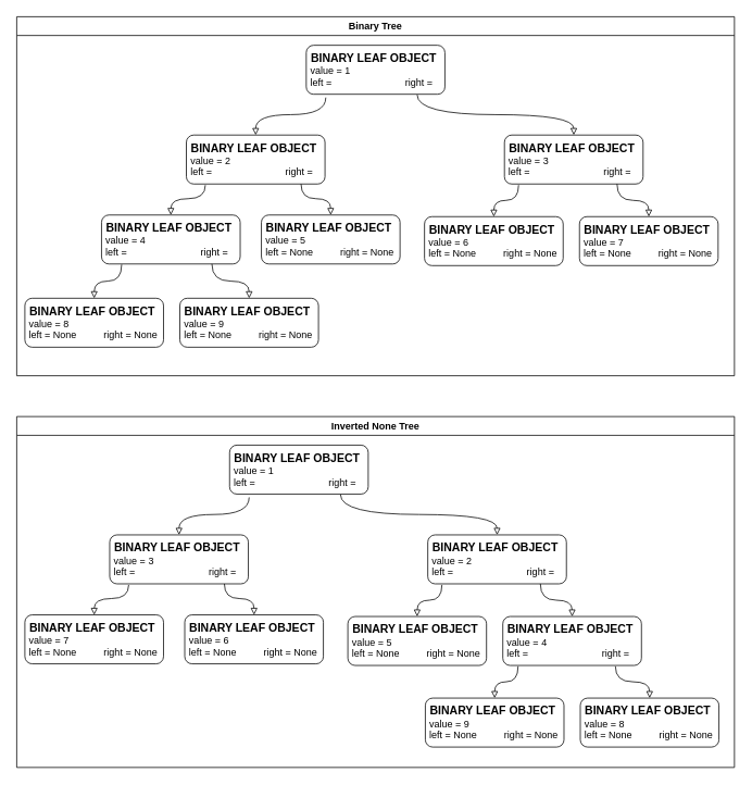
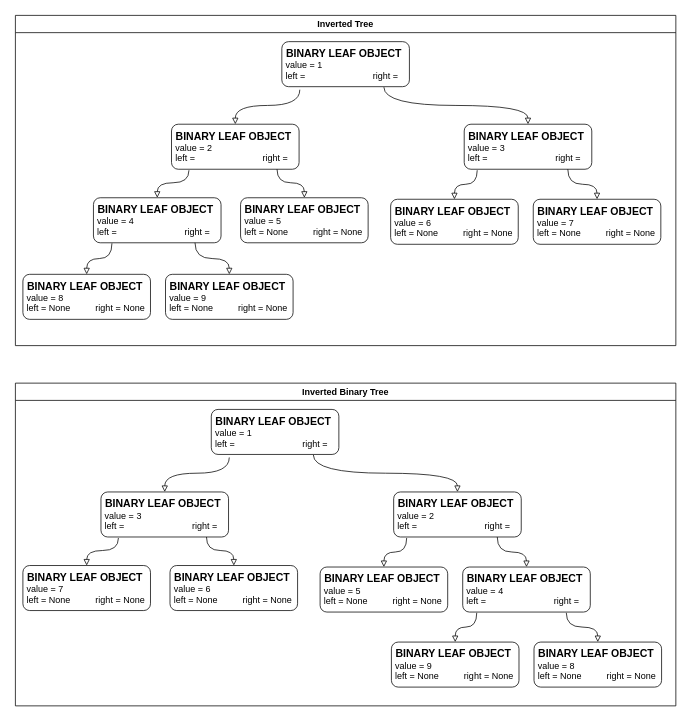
  <mxCell id="0" />
  <mxCell id="1" parent="0" />
- <mxCell id="2" value="Binary Tree" style="swimlane;align=center;" vertex="1" parent="1"><mxGeometry x="20" y="20" width="880" height="440" as="geometry" /></mxCell>
+ <mxCell id="2" value="Inverted Tree" style="swimlane;align=center;" vertex="1" parent="1"><mxGeometry x="20" y="20" width="880" height="440" as="geometry" /></mxCell>
  <mxCell id="3" value="&lt;font size=&quot;1&quot;&gt;&lt;b style=&quot;font-size: 14px&quot;&gt;&amp;nbsp;BINARY LEAF OBJECT&lt;/b&gt;&lt;/font&gt;&lt;br style=&quot;font-size: 20px&quot;&gt;&amp;nbsp;value = 1&lt;br&gt;&lt;div&gt;&lt;span&gt;&amp;nbsp;left =&amp;nbsp; &amp;nbsp; &amp;nbsp; &amp;nbsp; &amp;nbsp; &amp;nbsp; &amp;nbsp; &amp;nbsp; &amp;nbsp; &amp;nbsp; &amp;nbsp; &amp;nbsp; &amp;nbsp; &amp;nbsp;&lt;/span&gt;&lt;span&gt;right =&amp;nbsp;&lt;/span&gt;&lt;/div&gt;" style="rounded=1;whiteSpace=wrap;html=1;align=left;" vertex="1" parent="2"><mxGeometry x="355" y="35" width="170" height="60" as="geometry" /></mxCell>
  <mxCell id="4" style="edgeStyle=orthogonalEdgeStyle;curved=1;sketch=0;orthogonalLoop=1;jettySize=auto;html=1;exitX=0.5;exitY=0;exitDx=0;exitDy=0;entryX=0.141;entryY=1.067;entryDx=0;entryDy=0;entryPerimeter=0;shadow=0;startArrow=block;startFill=0;endArrow=none;endFill=0;strokeColor=#000000;" edge="1" parent="2" source="5" target="3"><mxGeometry relative="1" as="geometry" /></mxCell>
  <mxCell id="5" value="&lt;font size=&quot;1&quot;&gt;&lt;b style=&quot;font-size: 14px&quot;&gt;&amp;nbsp;BINARY LEAF OBJECT&lt;/b&gt;&lt;/font&gt;&lt;br style=&quot;font-size: 20px&quot;&gt;&amp;nbsp;value = 2&lt;br&gt;&lt;div&gt;&lt;span&gt;&amp;nbsp;left =&amp;nbsp; &amp;nbsp; &amp;nbsp; &amp;nbsp; &amp;nbsp; &amp;nbsp; &amp;nbsp; &amp;nbsp; &amp;nbsp; &amp;nbsp; &amp;nbsp; &amp;nbsp; &amp;nbsp; &amp;nbsp;&lt;/span&gt;&lt;span&gt;right =&amp;nbsp;&lt;/span&gt;&lt;/div&gt;" style="rounded=1;whiteSpace=wrap;html=1;align=left;" vertex="1" parent="2"><mxGeometry x="208" y="145" width="170" height="60" as="geometry" /></mxCell>
  <mxCell id="6" style="edgeStyle=orthogonalEdgeStyle;orthogonalLoop=1;jettySize=auto;html=1;exitX=0.5;exitY=0;exitDx=0;exitDy=0;entryX=0.137;entryY=1.022;entryDx=0;entryDy=0;entryPerimeter=0;startArrow=block;startFill=0;endArrow=none;endFill=0;shadow=0;sketch=0;curved=1;" edge="1" parent="2" source="7" target="5"><mxGeometry relative="1" as="geometry" /></mxCell>
  <mxCell id="7" value="&lt;font size=&quot;1&quot;&gt;&lt;b style=&quot;font-size: 14px&quot;&gt;&amp;nbsp;BINARY LEAF OBJECT&lt;/b&gt;&lt;/font&gt;&lt;br style=&quot;font-size: 20px&quot;&gt;&amp;nbsp;value = 4&lt;br&gt;&lt;div&gt;&lt;span&gt;&amp;nbsp;left =&amp;nbsp; &amp;nbsp; &amp;nbsp; &amp;nbsp; &amp;nbsp; &amp;nbsp; &amp;nbsp; &amp;nbsp; &amp;nbsp; &amp;nbsp; &amp;nbsp; &amp;nbsp; &amp;nbsp; &amp;nbsp;&lt;/span&gt;&lt;span&gt;right =&amp;nbsp;&lt;/span&gt;&lt;/div&gt;" style="rounded=1;whiteSpace=wrap;html=1;align=left;" vertex="1" parent="2"><mxGeometry x="104" y="243" width="170" height="60" as="geometry" /></mxCell>
  <mxCell id="8" style="edgeStyle=orthogonalEdgeStyle;curved=1;sketch=0;orthogonalLoop=1;jettySize=auto;html=1;exitX=0.5;exitY=0;exitDx=0;exitDy=0;entryX=0.8;entryY=1.011;entryDx=0;entryDy=0;entryPerimeter=0;shadow=0;startArrow=block;startFill=0;endArrow=none;endFill=0;strokeColor=#000000;" edge="1" parent="2" source="9" target="3"><mxGeometry relative="1" as="geometry" /></mxCell>
  <mxCell id="9" value="&lt;font size=&quot;1&quot;&gt;&lt;b style=&quot;font-size: 14px&quot;&gt;&amp;nbsp;BINARY LEAF OBJECT&lt;/b&gt;&lt;/font&gt;&lt;br style=&quot;font-size: 20px&quot;&gt;&amp;nbsp;value = 3&lt;br&gt;&lt;div&gt;&lt;span&gt;&amp;nbsp;left =&amp;nbsp; &amp;nbsp; &amp;nbsp; &amp;nbsp; &amp;nbsp; &amp;nbsp; &amp;nbsp; &amp;nbsp; &amp;nbsp; &amp;nbsp; &amp;nbsp; &amp;nbsp; &amp;nbsp; &amp;nbsp;&lt;/span&gt;&lt;span&gt;right =&amp;nbsp;&lt;/span&gt;&lt;/div&gt;" style="rounded=1;whiteSpace=wrap;html=1;align=left;" vertex="1" parent="2"><mxGeometry x="598" y="145" width="170" height="60" as="geometry" /></mxCell>
  <mxCell id="10" style="edgeStyle=orthogonalEdgeStyle;curved=1;sketch=0;orthogonalLoop=1;jettySize=auto;html=1;exitX=0.5;exitY=0;exitDx=0;exitDy=0;entryX=0.145;entryY=1.011;entryDx=0;entryDy=0;entryPerimeter=0;shadow=0;startArrow=block;startFill=0;endArrow=none;endFill=0;strokeColor=#000000;" edge="1" parent="2" source="11" target="7"><mxGeometry relative="1" as="geometry" /></mxCell>
  <mxCell id="11" value="&lt;font size=&quot;1&quot;&gt;&lt;b style=&quot;font-size: 14px&quot;&gt;&amp;nbsp;BINARY LEAF OBJECT&lt;/b&gt;&lt;/font&gt;&lt;br style=&quot;font-size: 20px&quot;&gt;&amp;nbsp;value = 8&lt;br&gt;&lt;div&gt;&lt;span&gt;&amp;nbsp;left = None&amp;nbsp; &amp;nbsp; &amp;nbsp; &amp;nbsp; &amp;nbsp; &lt;/span&gt;&lt;span&gt;right = None&lt;/span&gt;&lt;/div&gt;" style="rounded=1;whiteSpace=wrap;html=1;align=left;" vertex="1" parent="2"><mxGeometry x="10" y="345" width="170" height="60" as="geometry" /></mxCell>
  <mxCell id="12" style="edgeStyle=orthogonalEdgeStyle;curved=1;sketch=0;orthogonalLoop=1;jettySize=auto;html=1;exitX=0.5;exitY=0;exitDx=0;exitDy=0;entryX=0.827;entryY=1;entryDx=0;entryDy=0;entryPerimeter=0;shadow=0;startArrow=block;startFill=0;endArrow=none;endFill=0;strokeColor=#000000;" edge="1" parent="2" source="13" target="5"><mxGeometry relative="1" as="geometry" /></mxCell>
  <mxCell id="13" value="&lt;font size=&quot;1&quot;&gt;&lt;b style=&quot;font-size: 14px&quot;&gt;&amp;nbsp;BINARY LEAF OBJECT&lt;/b&gt;&lt;/font&gt;&lt;br style=&quot;font-size: 20px&quot;&gt;&amp;nbsp;value = 5&lt;br&gt;&lt;div&gt;&lt;span&gt;&amp;nbsp;left = None&amp;nbsp; &amp;nbsp; &amp;nbsp; &amp;nbsp; &amp;nbsp; &lt;/span&gt;&lt;span&gt;right = None&lt;/span&gt;&lt;/div&gt;" style="rounded=1;whiteSpace=wrap;html=1;align=left;" vertex="1" parent="2"><mxGeometry x="300" y="243" width="170" height="60" as="geometry" /></mxCell>
  <mxCell id="14" style="edgeStyle=orthogonalEdgeStyle;curved=1;sketch=0;orthogonalLoop=1;jettySize=auto;html=1;exitX=0.5;exitY=0;exitDx=0;exitDy=0;entryX=0.102;entryY=1.022;entryDx=0;entryDy=0;entryPerimeter=0;shadow=0;startArrow=block;startFill=0;endArrow=none;endFill=0;strokeColor=#000000;" edge="1" parent="2" source="15" target="9"><mxGeometry relative="1" as="geometry" /></mxCell>
  <mxCell id="15" value="&lt;font size=&quot;1&quot;&gt;&lt;b style=&quot;font-size: 14px&quot;&gt;&amp;nbsp;BINARY LEAF OBJECT&lt;/b&gt;&lt;/font&gt;&lt;br style=&quot;font-size: 20px&quot;&gt;&amp;nbsp;value = 6&lt;br&gt;&lt;div&gt;&lt;span&gt;&amp;nbsp;left = None&amp;nbsp; &amp;nbsp; &amp;nbsp; &amp;nbsp; &amp;nbsp; &lt;/span&gt;&lt;span&gt;right = None&lt;/span&gt;&lt;/div&gt;" style="rounded=1;whiteSpace=wrap;html=1;align=left;" vertex="1" parent="2"><mxGeometry x="500" y="245" width="170" height="60" as="geometry" /></mxCell>
  <mxCell id="16" style="edgeStyle=orthogonalEdgeStyle;curved=1;sketch=0;orthogonalLoop=1;jettySize=auto;html=1;exitX=0.5;exitY=0;exitDx=0;exitDy=0;entryX=0.812;entryY=1;entryDx=0;entryDy=0;entryPerimeter=0;shadow=0;startArrow=block;startFill=0;endArrow=none;endFill=0;strokeColor=#000000;" edge="1" parent="2" source="17" target="9"><mxGeometry relative="1" as="geometry" /></mxCell>
  <mxCell id="17" value="&lt;font size=&quot;1&quot;&gt;&lt;b style=&quot;font-size: 14px&quot;&gt;&amp;nbsp;BINARY LEAF OBJECT&lt;/b&gt;&lt;/font&gt;&lt;br style=&quot;font-size: 20px&quot;&gt;&amp;nbsp;value = 7&lt;br&gt;&lt;div&gt;&lt;span&gt;&amp;nbsp;left = None&amp;nbsp; &amp;nbsp; &amp;nbsp; &amp;nbsp; &amp;nbsp; &lt;/span&gt;&lt;span&gt;right = None&lt;/span&gt;&lt;/div&gt;" style="rounded=1;whiteSpace=wrap;html=1;align=left;" vertex="1" parent="2"><mxGeometry x="690" y="245" width="170" height="60" as="geometry" /></mxCell>
  <mxCell id="18" style="edgeStyle=orthogonalEdgeStyle;curved=1;sketch=0;orthogonalLoop=1;jettySize=auto;html=1;exitX=0.5;exitY=0;exitDx=0;exitDy=0;entryX=0.796;entryY=1;entryDx=0;entryDy=0;entryPerimeter=0;shadow=0;startArrow=block;startFill=0;endArrow=none;endFill=0;strokeColor=#000000;" edge="1" parent="2" source="19" target="7"><mxGeometry relative="1" as="geometry" /></mxCell>
  <mxCell id="19" value="&lt;font size=&quot;1&quot;&gt;&lt;b style=&quot;font-size: 14px&quot;&gt;&amp;nbsp;BINARY LEAF OBJECT&lt;/b&gt;&lt;/font&gt;&lt;br style=&quot;font-size: 20px&quot;&gt;&amp;nbsp;value = 9&lt;br&gt;&lt;div&gt;&lt;span&gt;&amp;nbsp;left = None&amp;nbsp; &amp;nbsp; &amp;nbsp; &amp;nbsp; &amp;nbsp; &lt;/span&gt;&lt;span&gt;right = None&lt;/span&gt;&lt;/div&gt;" style="rounded=1;whiteSpace=wrap;html=1;align=left;" vertex="1" parent="2"><mxGeometry x="200" y="345" width="170" height="60" as="geometry" /></mxCell>
- <mxCell id="20" value="Inverted None Tree" style="swimlane;align=center;" vertex="1" parent="1"><mxGeometry x="20" y="510" width="880" height="430" as="geometry" /></mxCell>
+ <mxCell id="20" value="Inverted Binary Tree" style="swimlane;align=center;" vertex="1" parent="1"><mxGeometry x="20" y="510" width="880" height="430" as="geometry" /></mxCell>
  <mxCell id="21" value="&lt;font size=&quot;1&quot;&gt;&lt;b style=&quot;font-size: 14px&quot;&gt;&amp;nbsp;BINARY LEAF OBJECT&lt;/b&gt;&lt;/font&gt;&lt;br style=&quot;font-size: 20px&quot;&gt;&amp;nbsp;value = 1&lt;br&gt;&lt;div&gt;&lt;span&gt;&amp;nbsp;left =&amp;nbsp; &amp;nbsp; &amp;nbsp; &amp;nbsp; &amp;nbsp; &amp;nbsp; &amp;nbsp; &amp;nbsp; &amp;nbsp; &amp;nbsp; &amp;nbsp; &amp;nbsp; &amp;nbsp; &amp;nbsp;&lt;/span&gt;&lt;span&gt;right =&amp;nbsp;&lt;/span&gt;&lt;/div&gt;" style="rounded=1;whiteSpace=wrap;html=1;align=left;" vertex="1" parent="20"><mxGeometry x="261" y="35" width="170" height="60" as="geometry" /></mxCell>
  <mxCell id="22" style="edgeStyle=orthogonalEdgeStyle;curved=1;sketch=0;orthogonalLoop=1;jettySize=auto;html=1;exitX=0.5;exitY=0;exitDx=0;exitDy=0;entryX=0.141;entryY=1.067;entryDx=0;entryDy=0;entryPerimeter=0;shadow=0;startArrow=block;startFill=0;endArrow=none;endFill=0;strokeColor=#000000;" edge="1" parent="20" source="23" target="21"><mxGeometry relative="1" as="geometry" /></mxCell>
  <mxCell id="23" value="&lt;font size=&quot;1&quot;&gt;&lt;b style=&quot;font-size: 14px&quot;&gt;&amp;nbsp;BINARY LEAF OBJECT&lt;/b&gt;&lt;/font&gt;&lt;br style=&quot;font-size: 20px&quot;&gt;&amp;nbsp;value = 3&lt;br&gt;&lt;div&gt;&lt;span&gt;&amp;nbsp;left =&amp;nbsp; &amp;nbsp; &amp;nbsp; &amp;nbsp; &amp;nbsp; &amp;nbsp; &amp;nbsp; &amp;nbsp; &amp;nbsp; &amp;nbsp; &amp;nbsp; &amp;nbsp; &amp;nbsp; &amp;nbsp;&lt;/span&gt;&lt;span&gt;right =&amp;nbsp;&lt;/span&gt;&lt;/div&gt;" style="rounded=1;whiteSpace=wrap;html=1;align=left;" vertex="1" parent="20"><mxGeometry x="114" y="145" width="170" height="60" as="geometry" /></mxCell>
  <mxCell id="24" style="edgeStyle=orthogonalEdgeStyle;orthogonalLoop=1;jettySize=auto;html=1;exitX=0.5;exitY=0;exitDx=0;exitDy=0;entryX=0.137;entryY=1.022;entryDx=0;entryDy=0;entryPerimeter=0;startArrow=block;startFill=0;endArrow=none;endFill=0;shadow=0;sketch=0;curved=1;" edge="1" parent="20" source="25" target="23"><mxGeometry relative="1" as="geometry" /></mxCell>
  <mxCell id="25" value="&lt;font size=&quot;1&quot;&gt;&lt;b style=&quot;font-size: 14px&quot;&gt;&amp;nbsp;BINARY LEAF OBJECT&lt;/b&gt;&lt;/font&gt;&lt;br style=&quot;font-size: 20px&quot;&gt;&amp;nbsp;value = 7&lt;br&gt;&lt;div&gt;&amp;nbsp;left = None&amp;nbsp; &amp;nbsp; &amp;nbsp; &amp;nbsp; &amp;nbsp;&amp;nbsp;right = None&lt;/div&gt;" style="rounded=1;whiteSpace=wrap;html=1;align=left;" vertex="1" parent="20"><mxGeometry x="10" y="243" width="170" height="60" as="geometry" /></mxCell>
  <mxCell id="26" style="edgeStyle=orthogonalEdgeStyle;curved=1;sketch=0;orthogonalLoop=1;jettySize=auto;html=1;exitX=0.5;exitY=0;exitDx=0;exitDy=0;entryX=0.8;entryY=1.011;entryDx=0;entryDy=0;entryPerimeter=0;shadow=0;startArrow=block;startFill=0;endArrow=none;endFill=0;strokeColor=#000000;" edge="1" parent="20" source="27" target="21"><mxGeometry relative="1" as="geometry" /></mxCell>
  <mxCell id="27" value="&lt;font size=&quot;1&quot;&gt;&lt;b style=&quot;font-size: 14px&quot;&gt;&amp;nbsp;BINARY LEAF OBJECT&lt;/b&gt;&lt;/font&gt;&lt;br style=&quot;font-size: 20px&quot;&gt;&amp;nbsp;value = 2&lt;br&gt;&lt;div&gt;&lt;span&gt;&amp;nbsp;left =&amp;nbsp; &amp;nbsp; &amp;nbsp; &amp;nbsp; &amp;nbsp; &amp;nbsp; &amp;nbsp; &amp;nbsp; &amp;nbsp; &amp;nbsp; &amp;nbsp; &amp;nbsp; &amp;nbsp; &amp;nbsp;&lt;/span&gt;&lt;span&gt;right =&amp;nbsp;&lt;/span&gt;&lt;/div&gt;" style="rounded=1;whiteSpace=wrap;html=1;align=left;" vertex="1" parent="20"><mxGeometry x="504" y="145" width="170" height="60" as="geometry" /></mxCell>
  <mxCell id="28" style="edgeStyle=orthogonalEdgeStyle;curved=1;sketch=0;orthogonalLoop=1;jettySize=auto;html=1;exitX=0.5;exitY=0;exitDx=0;exitDy=0;entryX=0.827;entryY=1;entryDx=0;entryDy=0;entryPerimeter=0;shadow=0;startArrow=block;startFill=0;endArrow=none;endFill=0;strokeColor=#000000;" edge="1" parent="20" source="29" target="23"><mxGeometry relative="1" as="geometry" /></mxCell>
  <mxCell id="29" value="&lt;font size=&quot;1&quot;&gt;&lt;b style=&quot;font-size: 14px&quot;&gt;&amp;nbsp;BINARY LEAF OBJECT&lt;/b&gt;&lt;/font&gt;&lt;br style=&quot;font-size: 20px&quot;&gt;&amp;nbsp;value = 6&lt;br&gt;&lt;div&gt;&lt;span&gt;&amp;nbsp;left = None&amp;nbsp; &amp;nbsp; &amp;nbsp; &amp;nbsp; &amp;nbsp; &lt;/span&gt;&lt;span&gt;right = None&lt;/span&gt;&lt;/div&gt;" style="rounded=1;whiteSpace=wrap;html=1;align=left;" vertex="1" parent="20"><mxGeometry x="206" y="243" width="170" height="60" as="geometry" /></mxCell>
  <mxCell id="30" style="edgeStyle=orthogonalEdgeStyle;curved=1;sketch=0;orthogonalLoop=1;jettySize=auto;html=1;exitX=0.5;exitY=0;exitDx=0;exitDy=0;entryX=0.102;entryY=1.022;entryDx=0;entryDy=0;entryPerimeter=0;shadow=0;startArrow=block;startFill=0;endArrow=none;endFill=0;strokeColor=#000000;" edge="1" parent="20" source="31" target="27"><mxGeometry relative="1" as="geometry" /></mxCell>
  <mxCell id="31" value="&lt;font size=&quot;1&quot;&gt;&lt;b style=&quot;font-size: 14px&quot;&gt;&amp;nbsp;BINARY LEAF OBJECT&lt;/b&gt;&lt;/font&gt;&lt;br style=&quot;font-size: 20px&quot;&gt;&amp;nbsp;value = 5&lt;br&gt;&lt;div&gt;&lt;span&gt;&amp;nbsp;left = None&amp;nbsp; &amp;nbsp; &amp;nbsp; &amp;nbsp; &amp;nbsp; &lt;/span&gt;&lt;span&gt;right = None&lt;/span&gt;&lt;/div&gt;" style="rounded=1;whiteSpace=wrap;html=1;align=left;" vertex="1" parent="20"><mxGeometry x="406" y="245" width="170" height="60" as="geometry" /></mxCell>
  <mxCell id="32" style="edgeStyle=orthogonalEdgeStyle;curved=1;sketch=0;orthogonalLoop=1;jettySize=auto;html=1;exitX=0.5;exitY=0;exitDx=0;exitDy=0;entryX=0.812;entryY=1;entryDx=0;entryDy=0;entryPerimeter=0;shadow=0;startArrow=block;startFill=0;endArrow=none;endFill=0;strokeColor=#000000;" edge="1" parent="20" source="33" target="27"><mxGeometry relative="1" as="geometry" /></mxCell>
  <mxCell id="33" value="&lt;font size=&quot;1&quot;&gt;&lt;b style=&quot;font-size: 14px&quot;&gt;&amp;nbsp;BINARY LEAF OBJECT&lt;/b&gt;&lt;/font&gt;&lt;br style=&quot;font-size: 20px&quot;&gt;&amp;nbsp;value = 4&lt;br&gt;&lt;div&gt;&amp;nbsp;left =&amp;nbsp; &amp;nbsp; &amp;nbsp; &amp;nbsp; &amp;nbsp; &amp;nbsp; &amp;nbsp; &amp;nbsp; &amp;nbsp; &amp;nbsp; &amp;nbsp; &amp;nbsp; &amp;nbsp; &amp;nbsp;right =&amp;nbsp;&lt;/div&gt;" style="rounded=1;whiteSpace=wrap;html=1;align=left;" vertex="1" parent="20"><mxGeometry x="596" y="245" width="170" height="60" as="geometry" /></mxCell>
  <mxCell id="34" style="edgeStyle=orthogonalEdgeStyle;curved=1;sketch=0;orthogonalLoop=1;jettySize=auto;html=1;entryX=0.11;entryY=1.017;entryDx=0;entryDy=0;entryPerimeter=0;shadow=0;startArrow=block;startFill=0;endArrow=none;endFill=0;strokeColor=#000000;" edge="1" parent="20" source="35" target="33"><mxGeometry relative="1" as="geometry" /></mxCell>
  <mxCell id="35" value="&lt;font size=&quot;1&quot;&gt;&lt;b style=&quot;font-size: 14px&quot;&gt;&amp;nbsp;BINARY LEAF OBJECT&lt;/b&gt;&lt;/font&gt;&lt;br style=&quot;font-size: 20px&quot;&gt;&amp;nbsp;value = 9&lt;br&gt;&lt;div&gt;&lt;span&gt;&amp;nbsp;left = None&amp;nbsp; &amp;nbsp; &amp;nbsp; &amp;nbsp; &amp;nbsp; &lt;/span&gt;&lt;span&gt;right = None&lt;/span&gt;&lt;/div&gt;" style="rounded=1;whiteSpace=wrap;html=1;align=left;" vertex="1" parent="20"><mxGeometry x="501" y="345" width="170" height="60" as="geometry" /></mxCell>
  <mxCell id="36" style="edgeStyle=orthogonalEdgeStyle;curved=1;sketch=0;orthogonalLoop=1;jettySize=auto;html=1;entryX=0.812;entryY=1.017;entryDx=0;entryDy=0;entryPerimeter=0;shadow=0;startArrow=block;startFill=0;endArrow=none;endFill=0;strokeColor=#000000;" edge="1" parent="20" source="37" target="33"><mxGeometry relative="1" as="geometry" /></mxCell>
  <mxCell id="37" value="&lt;font size=&quot;1&quot;&gt;&lt;b style=&quot;font-size: 14px&quot;&gt;&amp;nbsp;BINARY LEAF OBJECT&lt;/b&gt;&lt;/font&gt;&lt;br style=&quot;font-size: 20px&quot;&gt;&amp;nbsp;value = 8&lt;br&gt;&lt;div&gt;&lt;span&gt;&amp;nbsp;left = None&amp;nbsp; &amp;nbsp; &amp;nbsp; &amp;nbsp; &amp;nbsp; &lt;/span&gt;&lt;span&gt;right = None&lt;/span&gt;&lt;/div&gt;" style="rounded=1;whiteSpace=wrap;html=1;align=left;" vertex="1" parent="20"><mxGeometry x="691" y="345" width="170" height="60" as="geometry" /></mxCell>
